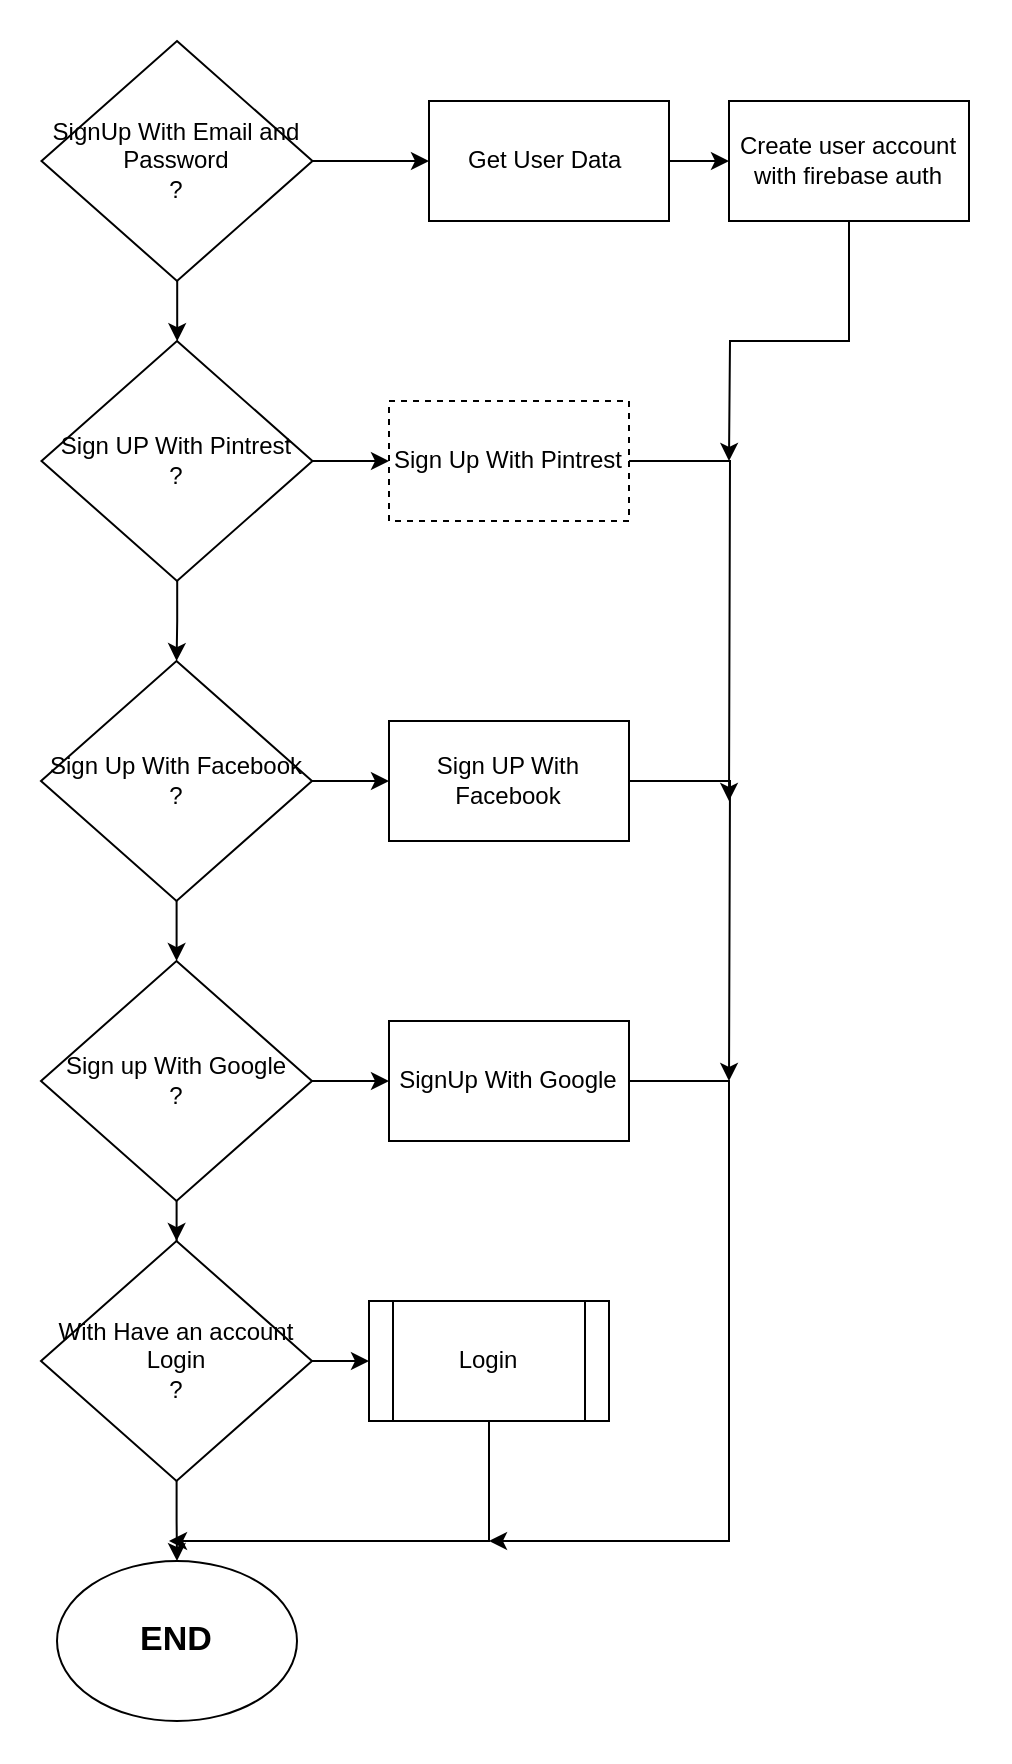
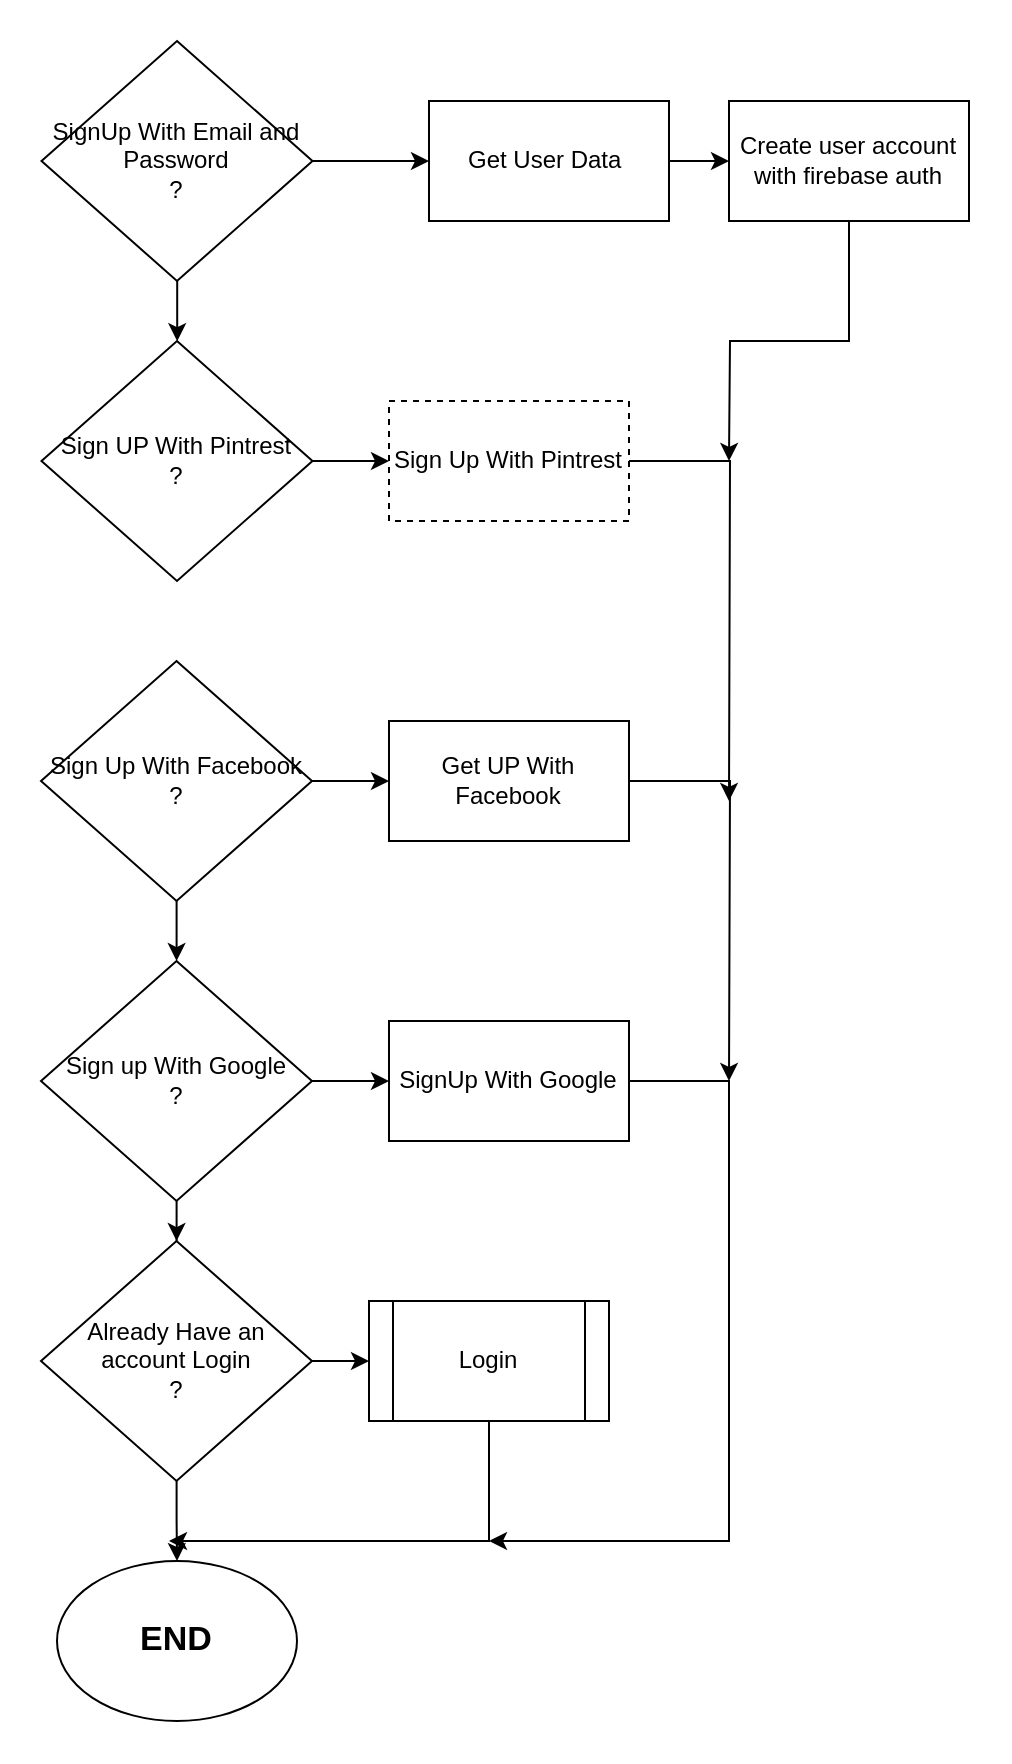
  <mxCell id="0" />
  <mxCell id="1" parent="0" />
  <mxCell id="2" value="" style="edgeStyle=orthogonalEdgeStyle;rounded=0;orthogonalLoop=1;jettySize=auto;html=1;" edge="1" parent="1" source="4" target="6"><mxGeometry relative="1" as="geometry" /></mxCell>
  <mxCell id="3" value="" style="edgeStyle=orthogonalEdgeStyle;rounded=0;orthogonalLoop=1;jettySize=auto;html=1;" edge="1" parent="1" source="4" target="9"><mxGeometry relative="1" as="geometry" /></mxCell>
  <mxCell id="4" value="SignUp With Email and Password&lt;br&gt;?" style="rhombus;whiteSpace=wrap;html=1;" vertex="1" parent="1"><mxGeometry x="20.25" y="20" width="135.5" height="120" as="geometry" /></mxCell>
  <mxCell id="5" value="" style="edgeStyle=orthogonalEdgeStyle;rounded=0;orthogonalLoop=1;jettySize=auto;html=1;" edge="1" parent="1" source="6"><mxGeometry relative="1" as="geometry"><mxPoint x="364" y="80" as="targetPoint" /></mxGeometry></mxCell>
  <mxCell id="6" value="Get User Data&amp;nbsp;" style="rounded=0;whiteSpace=wrap;html=1;" vertex="1" parent="1"><mxGeometry x="214" y="50" width="120" height="60" as="geometry" /></mxCell>
  <mxCell id="7" value="" style="edgeStyle=orthogonalEdgeStyle;rounded=0;orthogonalLoop=1;jettySize=auto;html=1;" edge="1" parent="1" source="9" target="11"><mxGeometry relative="1" as="geometry" /></mxCell>
- <mxCell id="8" value="" style="edgeStyle=orthogonalEdgeStyle;rounded=0;orthogonalLoop=1;jettySize=auto;html=1;" edge="1" parent="1" source="9" target="14"><mxGeometry relative="1" as="geometry" /></mxCell>
  <mxCell id="9" value="Sign UP With Pintrest&lt;br&gt;?" style="rhombus;whiteSpace=wrap;html=1;" vertex="1" parent="1"><mxGeometry x="20.25" y="170" width="135.5" height="120" as="geometry" /></mxCell>
  <mxCell id="10" style="edgeStyle=orthogonalEdgeStyle;rounded=0;orthogonalLoop=1;jettySize=auto;html=1;" edge="1" parent="1" source="11"><mxGeometry relative="1" as="geometry"><mxPoint x="364" y="400" as="targetPoint" /></mxGeometry></mxCell>
  <mxCell id="11" value="Sign Up With Pintrest" style="rounded=0;whiteSpace=wrap;html=1;dashed=1;" vertex="1" parent="1"><mxGeometry x="194" y="200" width="120" height="60" as="geometry" /></mxCell>
  <mxCell id="12" value="" style="edgeStyle=orthogonalEdgeStyle;rounded=0;orthogonalLoop=1;jettySize=auto;html=1;" edge="1" parent="1" source="14" target="16"><mxGeometry relative="1" as="geometry" /></mxCell>
  <mxCell id="13" value="" style="edgeStyle=orthogonalEdgeStyle;rounded=0;orthogonalLoop=1;jettySize=auto;html=1;" edge="1" parent="1" source="14" target="19"><mxGeometry relative="1" as="geometry" /></mxCell>
  <mxCell id="14" value="Sign Up With Facebook&lt;br&gt;?" style="rhombus;whiteSpace=wrap;html=1;" vertex="1" parent="1"><mxGeometry x="20" y="330" width="135.5" height="120" as="geometry" /></mxCell>
  <mxCell id="15" style="edgeStyle=orthogonalEdgeStyle;rounded=0;orthogonalLoop=1;jettySize=auto;html=1;" edge="1" parent="1" source="16"><mxGeometry relative="1" as="geometry"><mxPoint x="364" y="540" as="targetPoint" /></mxGeometry></mxCell>
- <mxCell id="16" value="Sign UP With Facebook" style="rounded=0;whiteSpace=wrap;html=1;" vertex="1" parent="1"><mxGeometry x="194" y="360" width="120" height="60" as="geometry" /></mxCell>
+ <mxCell id="16" value="Get UP With Facebook" style="rounded=0;whiteSpace=wrap;html=1;" vertex="1" parent="1"><mxGeometry x="194" y="360" width="120" height="60" as="geometry" /></mxCell>
  <mxCell id="17" value="" style="edgeStyle=orthogonalEdgeStyle;rounded=0;orthogonalLoop=1;jettySize=auto;html=1;" edge="1" parent="1" source="19" target="21"><mxGeometry relative="1" as="geometry" /></mxCell>
  <mxCell id="18" value="" style="edgeStyle=orthogonalEdgeStyle;rounded=0;orthogonalLoop=1;jettySize=auto;html=1;" edge="1" parent="1" source="19" target="26"><mxGeometry relative="1" as="geometry" /></mxCell>
  <mxCell id="19" value="Sign up With Google&lt;br&gt;?" style="rhombus;whiteSpace=wrap;html=1;" vertex="1" parent="1"><mxGeometry x="20" y="480" width="135.5" height="120" as="geometry" /></mxCell>
  <mxCell id="20" style="edgeStyle=orthogonalEdgeStyle;rounded=0;orthogonalLoop=1;jettySize=auto;html=1;" edge="1" parent="1" source="21"><mxGeometry relative="1" as="geometry"><mxPoint x="244" y="770" as="targetPoint" /><Array as="points"><mxPoint x="364" y="540" /><mxPoint x="364" y="770" /></Array></mxGeometry></mxCell>
  <mxCell id="21" value="SignUp With Google" style="rounded=0;whiteSpace=wrap;html=1;" vertex="1" parent="1"><mxGeometry x="194" y="510" width="120" height="60" as="geometry" /></mxCell>
  <mxCell id="22" style="edgeStyle=orthogonalEdgeStyle;rounded=0;orthogonalLoop=1;jettySize=auto;html=1;" edge="1" parent="1" source="23"><mxGeometry relative="1" as="geometry"><mxPoint x="364" y="230" as="targetPoint" /></mxGeometry></mxCell>
  <mxCell id="23" value="Create user account with firebase auth" style="rounded=0;whiteSpace=wrap;html=1;" vertex="1" parent="1"><mxGeometry x="364" y="50" width="120" height="60" as="geometry" /></mxCell>
  <mxCell id="24" value="" style="edgeStyle=orthogonalEdgeStyle;rounded=0;orthogonalLoop=1;jettySize=auto;html=1;" edge="1" parent="1" source="26" target="28"><mxGeometry relative="1" as="geometry" /></mxCell>
  <mxCell id="25" value="" style="edgeStyle=orthogonalEdgeStyle;rounded=0;orthogonalLoop=1;jettySize=auto;html=1;" edge="1" parent="1" source="26" target="29"><mxGeometry relative="1" as="geometry" /></mxCell>
- <mxCell id="26" value="With Have an account Login&lt;br&gt;?" style="rhombus;whiteSpace=wrap;html=1;" vertex="1" parent="1"><mxGeometry x="20" y="620" width="135.5" height="120" as="geometry" /></mxCell>
+ <mxCell id="26" value="Already Have an account Login&lt;br&gt;?" style="rhombus;whiteSpace=wrap;html=1;" vertex="1" parent="1"><mxGeometry x="20" y="620" width="135.5" height="120" as="geometry" /></mxCell>
  <mxCell id="27" style="edgeStyle=orthogonalEdgeStyle;rounded=0;orthogonalLoop=1;jettySize=auto;html=1;" edge="1" parent="1" source="28"><mxGeometry relative="1" as="geometry"><mxPoint x="84" y="770" as="targetPoint" /><Array as="points"><mxPoint x="244" y="770" /></Array></mxGeometry></mxCell>
  <mxCell id="28" value="Login" style="shape=process;whiteSpace=wrap;html=1;backgroundOutline=1;" vertex="1" parent="1"><mxGeometry x="184" y="650" width="120" height="60" as="geometry" /></mxCell>
  <mxCell id="29" value="&lt;b&gt;&lt;font style=&quot;font-size: 17px&quot;&gt;END&lt;/font&gt;&lt;/b&gt;" style="ellipse;whiteSpace=wrap;html=1;" vertex="1" parent="1"><mxGeometry x="28" y="780" width="120" height="80" as="geometry" /></mxCell>
